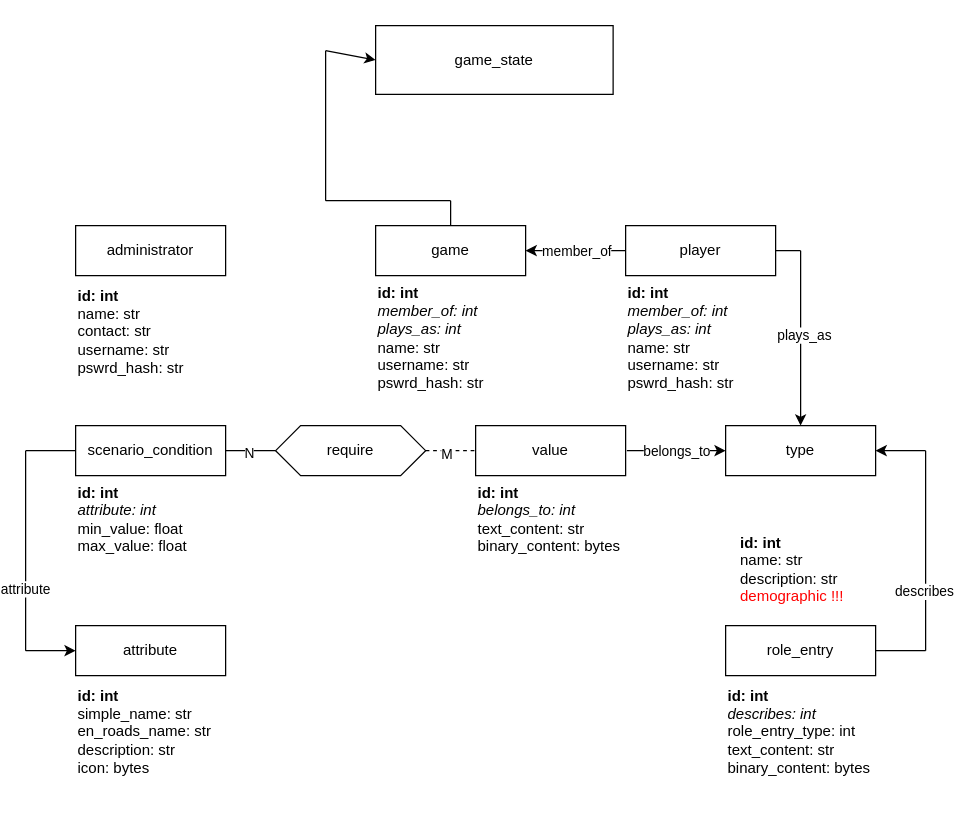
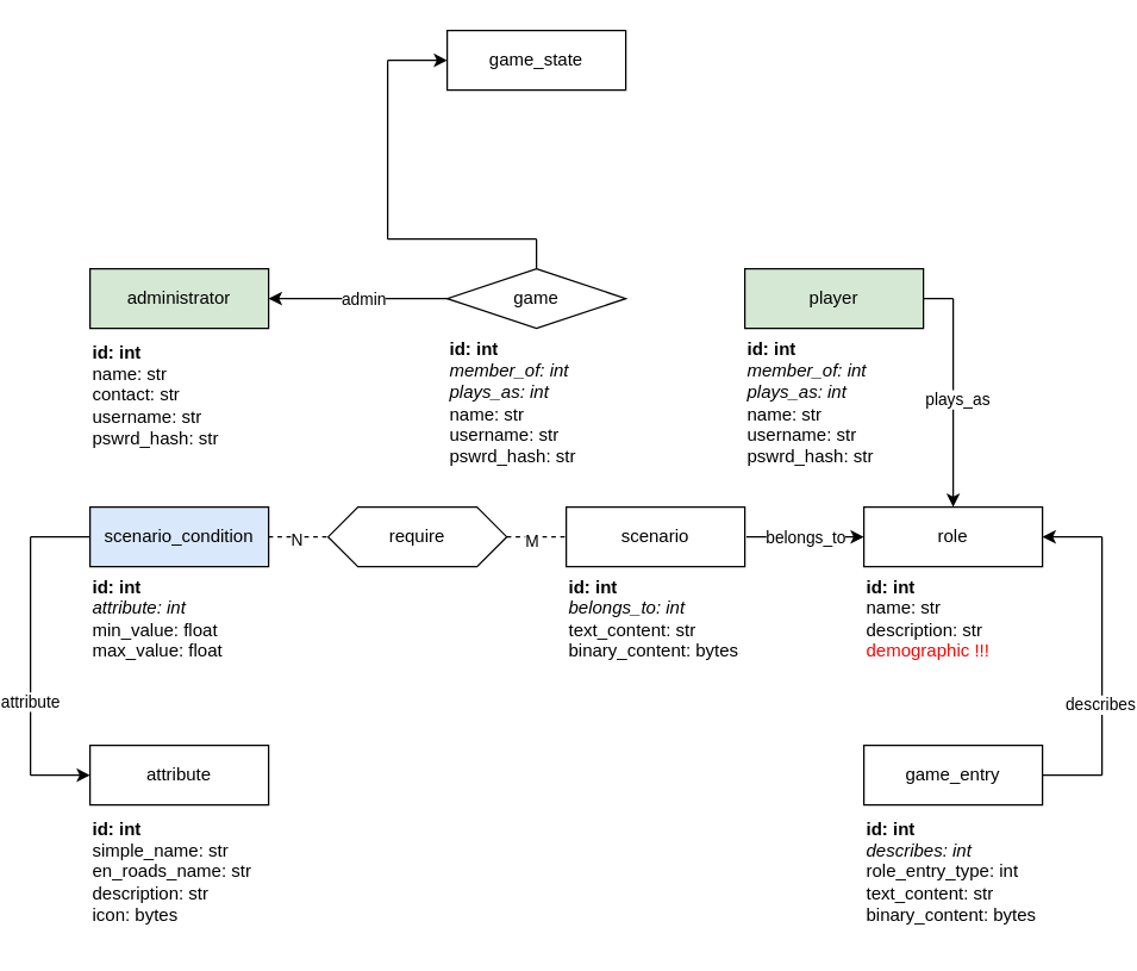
  <mxCell id="0" />
  <mxCell id="1" parent="0" />
- <mxCell id="2" value="scenario_condition" style="rounded=0;whiteSpace=wrap;html=1;" vertex="1" parent="1"><mxGeometry x="60" y="340" width="120" height="40" as="geometry" /></mxCell>
- <mxCell id="3" value="type" style="rounded=0;whiteSpace=wrap;html=1;" vertex="1" parent="1"><mxGeometry x="580" y="340" width="120" height="40" as="geometry" /></mxCell>
+ <mxCell id="2" value="scenario_condition" style="rounded=0;whiteSpace=wrap;html=1;fillColor=#dae8fc;" vertex="1" parent="1"><mxGeometry x="60" y="340" width="120" height="40" as="geometry" /></mxCell>
+ <mxCell id="3" value="role" style="rounded=0;whiteSpace=wrap;html=1;" vertex="1" parent="1"><mxGeometry x="580" y="340" width="120" height="40" as="geometry" /></mxCell>
  <mxCell id="4" value="require" style="shape=hexagon;perimeter=hexagonPerimeter2;whiteSpace=wrap;html=1;fixedSize=1;" vertex="1" parent="1"><mxGeometry x="220" y="340" width="120" height="40" as="geometry" /></mxCell>
- <mxCell id="5" value="value" style="rounded=0;whiteSpace=wrap;html=1;" vertex="1" parent="1"><mxGeometry x="380" y="340" width="120" height="40" as="geometry" /></mxCell>
- <mxCell id="6" value="" style="endArrow=none;html=1;rounded=0;exitX=1;exitY=0.5;exitDx=0;exitDy=0;entryX=0;entryY=0.5;entryDx=0;entryDy=0;" edge="1" parent="1" source="2" target="4"><mxGeometry width="50" height="50" relative="1" as="geometry"><mxPoint x="370" y="560" as="sourcePoint" /><mxPoint x="420" y="510" as="targetPoint" /></mxGeometry></mxCell>
+ <mxCell id="5" value="scenario" style="rounded=0;whiteSpace=wrap;html=1;" vertex="1" parent="1"><mxGeometry x="380" y="340" width="120" height="40" as="geometry" /></mxCell>
+ <mxCell id="6" value="" style="endArrow=none;html=1;rounded=0;exitX=1;exitY=0.5;exitDx=0;exitDy=0;entryX=0;entryY=0.5;entryDx=0;entryDy=0;dashed=1;" edge="1" parent="1" source="2" target="4"><mxGeometry width="50" height="50" relative="1" as="geometry"><mxPoint x="370" y="560" as="sourcePoint" /><mxPoint x="420" y="510" as="targetPoint" /></mxGeometry></mxCell>
  <mxCell id="7" value="N" style="edgeLabel;html=1;align=center;verticalAlign=middle;resizable=0;points=[];" vertex="1" connectable="0" parent="6"><mxGeometry x="-0.1" y="-1" relative="1" as="geometry"><mxPoint as="offset" /></mxGeometry></mxCell>
  <mxCell id="8" value="" style="endArrow=none;html=1;rounded=0;exitX=1;exitY=0.5;exitDx=0;exitDy=0;entryX=0;entryY=0.5;entryDx=0;entryDy=0;exitPerimeter=0;dashed=1;" edge="1" parent="1" source="4" target="5"><mxGeometry width="50" height="50" relative="1" as="geometry"><mxPoint x="370" y="560" as="sourcePoint" /><mxPoint x="420" y="510" as="targetPoint" /></mxGeometry></mxCell>
  <mxCell id="9" value="1" style="edgeLabel;html=1;align=center;verticalAlign=middle;resizable=0;points=[];" vertex="1" connectable="0" parent="8"><mxGeometry x="-0.2" y="-2" relative="1" as="geometry"><mxPoint as="offset" /></mxGeometry></mxCell>
  <mxCell id="10" value="M" style="edgeLabel;html=1;align=center;verticalAlign=middle;resizable=0;points=[];" vertex="1" connectable="0" parent="8"><mxGeometry x="-0.198" y="-2" relative="1" as="geometry"><mxPoint as="offset" /></mxGeometry></mxCell>
  <mxCell id="11" value="" style="endArrow=classic;html=1;rounded=0;exitX=1;exitY=0.5;exitDx=0;exitDy=0;entryX=0;entryY=0.5;entryDx=0;entryDy=0;" edge="1" parent="1" target="3"><mxGeometry width="50" height="50" relative="1" as="geometry"><mxPoint x="501" y="360" as="sourcePoint" /><mxPoint x="541" y="360" as="targetPoint" /></mxGeometry></mxCell>
  <mxCell id="12" value="belongs_to" style="edgeLabel;html=1;align=center;verticalAlign=middle;resizable=0;points=[];" vertex="1" connectable="0" parent="11"><mxGeometry x="0.067" y="-1" relative="1" as="geometry"><mxPoint x="-3" y="-1" as="offset" /></mxGeometry></mxCell>
  <mxCell id="13" value="&lt;div&gt;&lt;b&gt;id: int&lt;/b&gt;&lt;/div&gt;&lt;i&gt;attribute: int&lt;/i&gt;&lt;div&gt;min_value: float&lt;/div&gt;&lt;div style=&quot;&quot;&gt;max_value: float&lt;/div&gt;" style="text;html=1;align=left;verticalAlign=middle;resizable=0;points=[];autosize=1;strokeColor=none;fillColor=none;" vertex="1" parent="1"><mxGeometry x="60" y="380" width="110" height="70" as="geometry" /></mxCell>
  <mxCell id="14" value="&lt;div&gt;&lt;b&gt;id: int&lt;/b&gt;&lt;/div&gt;&lt;i&gt;belongs_to: int&lt;/i&gt;&lt;div&gt;text_content: str&lt;div&gt;binary_content: bytes&lt;br&gt;&lt;/div&gt;&lt;/div&gt;" style="text;html=1;align=left;verticalAlign=middle;resizable=0;points=[];autosize=1;strokeColor=none;fillColor=none;" vertex="1" parent="1"><mxGeometry x="380" y="380" width="140" height="70" as="geometry" /></mxCell>
  <mxCell id="15" value="attribute" style="rounded=0;whiteSpace=wrap;html=1;" vertex="1" parent="1"><mxGeometry x="60" y="500" width="120" height="40" as="geometry" /></mxCell>
  <mxCell id="16" value="" style="endArrow=classic;html=1;rounded=0;entryX=0;entryY=0.5;entryDx=0;entryDy=0;" edge="1" parent="1" target="15"><mxGeometry width="50" height="50" relative="1" as="geometry"><mxPoint x="20" y="520" as="sourcePoint" /><mxPoint x="330" y="440" as="targetPoint" /></mxGeometry></mxCell>
  <mxCell id="17" value="" style="endArrow=none;html=1;rounded=0;" edge="1" parent="1"><mxGeometry width="50" height="50" relative="1" as="geometry"><mxPoint x="20" y="520" as="sourcePoint" /><mxPoint x="20" y="360" as="targetPoint" /></mxGeometry></mxCell>
  <mxCell id="18" value="attribute" style="edgeLabel;html=1;align=center;verticalAlign=middle;resizable=0;points=[];" vertex="1" connectable="0" parent="17"><mxGeometry x="-0.37" y="1" relative="1" as="geometry"><mxPoint as="offset" /></mxGeometry></mxCell>
  <mxCell id="19" value="" style="endArrow=none;html=1;rounded=0;exitX=0;exitY=0.5;exitDx=0;exitDy=0;" edge="1" parent="1" source="2"><mxGeometry width="50" height="50" relative="1" as="geometry"><mxPoint x="280" y="490" as="sourcePoint" /><mxPoint x="20" y="360" as="targetPoint" /></mxGeometry></mxCell>
  <mxCell id="20" value="&lt;div&gt;&lt;b&gt;id: int&lt;/b&gt;&lt;/div&gt;simple_name: str&lt;div&gt;en_roads_name: str&lt;/div&gt;&lt;div style=&quot;&quot;&gt;description: str&lt;/div&gt;&lt;div style=&quot;&quot;&gt;icon: bytes&lt;/div&gt;" style="text;html=1;align=left;verticalAlign=middle;resizable=0;points=[];autosize=1;strokeColor=none;fillColor=none;" vertex="1" parent="1"><mxGeometry x="60" y="540" width="130" height="90" as="geometry" /></mxCell>
- <mxCell id="21" value="role_entry" style="rounded=0;whiteSpace=wrap;html=1;" vertex="1" parent="1"><mxGeometry x="580" y="500" width="120" height="40" as="geometry" /></mxCell>
+ <mxCell id="21" value="game_entry" style="rounded=0;whiteSpace=wrap;html=1;" vertex="1" parent="1"><mxGeometry x="580" y="500" width="120" height="40" as="geometry" /></mxCell>
  <mxCell id="22" value="" style="endArrow=classic;html=1;rounded=0;entryX=1;entryY=0.5;entryDx=0;entryDy=0;" edge="1" parent="1" target="3"><mxGeometry width="50" height="50" relative="1" as="geometry"><mxPoint x="740" y="360" as="sourcePoint" /><mxPoint x="500" y="490" as="targetPoint" /></mxGeometry></mxCell>
  <mxCell id="23" value="" style="endArrow=none;html=1;rounded=0;" edge="1" parent="1"><mxGeometry width="50" height="50" relative="1" as="geometry"><mxPoint x="740" y="520" as="sourcePoint" /><mxPoint x="740" y="360" as="targetPoint" /></mxGeometry></mxCell>
  <mxCell id="24" value="describes" style="edgeLabel;html=1;align=center;verticalAlign=middle;resizable=0;points=[];" vertex="1" connectable="0" parent="23"><mxGeometry x="-0.406" y="2" relative="1" as="geometry"><mxPoint as="offset" /></mxGeometry></mxCell>
  <mxCell id="25" value="" style="endArrow=none;html=1;rounded=0;exitX=1;exitY=0.5;exitDx=0;exitDy=0;" edge="1" parent="1" source="21"><mxGeometry width="50" height="50" relative="1" as="geometry"><mxPoint x="450" y="540" as="sourcePoint" /><mxPoint x="740" y="520" as="targetPoint" /></mxGeometry></mxCell>
- <mxCell id="26" value="&lt;div&gt;&lt;b&gt;id: int&lt;/b&gt;&lt;/div&gt;&lt;div&gt;name: str&lt;div&gt;description: str&lt;br&gt;&lt;/div&gt;&lt;/div&gt;&lt;div&gt;&lt;font color=&quot;#ff0000&quot;&gt;demographic !!!&lt;/font&gt;&lt;/div&gt;" style="text;html=1;align=left;verticalAlign=middle;resizable=0;points=[];autosize=1;strokeColor=none;fillColor=none;" vertex="1" parent="1"><mxGeometry x="590" y="420" width="110" height="70" as="geometry" /></mxCell>
+ <mxCell id="26" value="&lt;div&gt;&lt;b&gt;id: int&lt;/b&gt;&lt;/div&gt;&lt;div&gt;name: str&lt;div&gt;description: str&lt;br&gt;&lt;/div&gt;&lt;/div&gt;&lt;div&gt;&lt;font color=&quot;#ff0000&quot;&gt;demographic !!!&lt;/font&gt;&lt;/div&gt;" style="text;html=1;align=left;verticalAlign=middle;resizable=0;points=[];autosize=1;strokeColor=none;fillColor=none;" vertex="1" parent="1"><mxGeometry x="580" y="380" width="110" height="70" as="geometry" /></mxCell>
  <mxCell id="27" value="&lt;div&gt;&lt;b&gt;id: int&lt;/b&gt;&lt;/div&gt;&lt;i&gt;describes: int&lt;/i&gt;&lt;div&gt;role_entry_type: int&lt;br&gt;&lt;div&gt;text_content: str&lt;div&gt;binary_content: bytes&lt;br&gt;&lt;/div&gt;&lt;/div&gt;&lt;/div&gt;" style="text;html=1;align=left;verticalAlign=middle;resizable=0;points=[];autosize=1;strokeColor=none;fillColor=none;" vertex="1" parent="1"><mxGeometry x="580" y="540" width="140" height="90" as="geometry" /></mxCell>
- <mxCell id="28" value="game" style="rounded=0;whiteSpace=wrap;html=1;" vertex="1" parent="1"><mxGeometry x="300" y="180" width="120" height="40" as="geometry" /></mxCell>
- <mxCell id="29" value="administrator" style="rounded=0;whiteSpace=wrap;html=1;" vertex="1" parent="1"><mxGeometry x="60" y="180" width="120" height="40" as="geometry" /></mxCell>
- <mxCell id="30" value="player" style="rounded=0;whiteSpace=wrap;html=1;" vertex="1" parent="1"><mxGeometry x="500" y="180" width="120" height="40" as="geometry" /></mxCell>
+ <mxCell id="28" value="game" style="rhombus;whiteSpace=wrap;html=1;" vertex="1" parent="1"><mxGeometry x="300" y="180" width="120" height="40" as="geometry" /></mxCell>
+ <mxCell id="29" value="administrator" style="rounded=0;whiteSpace=wrap;html=1;fillColor=#d5e8d4;" vertex="1" parent="1"><mxGeometry x="60" y="180" width="120" height="40" as="geometry" /></mxCell>
+ <mxCell id="30" value="player" style="rounded=0;whiteSpace=wrap;html=1;fillColor=#d5e8d4;" vertex="1" parent="1"><mxGeometry x="500" y="180" width="120" height="40" as="geometry" /></mxCell>
  <mxCell id="31" value="&lt;div&gt;&lt;b&gt;id: int&lt;/b&gt;&lt;/div&gt;&lt;div&gt;name: str&lt;/div&gt;&lt;div style=&quot;&quot;&gt;contact: str&lt;/div&gt;&lt;div style=&quot;&quot;&gt;username: str&lt;/div&gt;&lt;div style=&quot;&quot;&gt;pswrd_hash: str&lt;/div&gt;" style="text;html=1;align=left;verticalAlign=middle;resizable=0;points=[];autosize=1;strokeColor=none;fillColor=none;" vertex="1" parent="1"><mxGeometry x="60" y="220" width="110" height="90" as="geometry" /></mxCell>
  <mxCell id="32" value="&lt;div&gt;&lt;b&gt;id: int&lt;/b&gt;&lt;/div&gt;&lt;i&gt;member_of: int&lt;/i&gt;&lt;div&gt;&lt;i&gt;plays_as: int&lt;br&gt;&lt;/i&gt;&lt;div&gt;name: str&lt;/div&gt;&lt;div style=&quot;&quot;&gt;username: str&lt;/div&gt;&lt;div style=&quot;&quot;&gt;pswrd_hash: str&lt;/div&gt;&lt;/div&gt;" style="text;html=1;align=left;verticalAlign=middle;resizable=0;points=[];autosize=1;strokeColor=none;fillColor=none;" vertex="1" parent="1"><mxGeometry x="500" y="220" width="110" height="100" as="geometry" /></mxCell>
+ <mxCell id="33" value="" style="endArrow=classic;html=1;rounded=0;exitX=0;exitY=0.5;exitDx=0;exitDy=0;entryX=1;entryY=0.5;entryDx=0;entryDy=0;" edge="1" parent="1" source="28" target="29"><mxGeometry width="50" height="50" relative="1" as="geometry"><mxPoint x="290" y="280" as="sourcePoint" /><mxPoint x="340" y="230" as="targetPoint" /></mxGeometry></mxCell>
+ <mxCell id="34" value="admin" style="edgeLabel;html=1;align=center;verticalAlign=middle;resizable=0;points=[];" vertex="1" connectable="0" parent="33"><mxGeometry x="-0.045" relative="1" as="geometry"><mxPoint as="offset" /></mxGeometry></mxCell>
  <mxCell id="35" value="&lt;div&gt;&lt;b&gt;id: int&lt;/b&gt;&lt;/div&gt;&lt;i&gt;member_of: int&lt;/i&gt;&lt;div&gt;&lt;i&gt;plays_as: int&lt;br&gt;&lt;/i&gt;&lt;div&gt;name: str&lt;/div&gt;&lt;div style=&quot;&quot;&gt;username: str&lt;/div&gt;&lt;div style=&quot;&quot;&gt;pswrd_hash: str&lt;/div&gt;&lt;/div&gt;" style="text;html=1;align=left;verticalAlign=middle;resizable=0;points=[];autosize=1;strokeColor=none;fillColor=none;" vertex="1" parent="1"><mxGeometry x="300" y="220" width="110" height="100" as="geometry" /></mxCell>
  <mxCell id="36" value="" style="endArrow=none;html=1;rounded=0;entryX=1;entryY=0.5;entryDx=0;entryDy=0;" edge="1" parent="1" target="30"><mxGeometry width="50" height="50" relative="1" as="geometry"><mxPoint x="640" y="200" as="sourcePoint" /><mxPoint x="390" y="370" as="targetPoint" /></mxGeometry></mxCell>
  <mxCell id="37" value="" style="endArrow=classic;html=1;rounded=0;entryX=0.5;entryY=0;entryDx=0;entryDy=0;" edge="1" parent="1" target="3"><mxGeometry width="50" height="50" relative="1" as="geometry"><mxPoint x="640" y="200" as="sourcePoint" /><mxPoint x="390" y="370" as="targetPoint" /></mxGeometry></mxCell>
  <mxCell id="38" value="plays_as" style="edgeLabel;html=1;align=center;verticalAlign=middle;resizable=0;points=[];" vertex="1" connectable="0" parent="37"><mxGeometry x="-0.038" y="2" relative="1" as="geometry"><mxPoint as="offset" /></mxGeometry></mxCell>
- <mxCell id="39" value="" style="endArrow=classic;html=1;rounded=0;exitX=0;exitY=0.5;exitDx=0;exitDy=0;entryX=1;entryY=0.5;entryDx=0;entryDy=0;" edge="1" parent="1" source="30" target="28"><mxGeometry width="50" height="50" relative="1" as="geometry"><mxPoint x="340" y="420" as="sourcePoint" /><mxPoint x="390" y="370" as="targetPoint" /></mxGeometry></mxCell>
- <mxCell id="40" value="member_of" style="edgeLabel;html=1;align=center;verticalAlign=middle;resizable=0;points=[];" vertex="1" connectable="0" parent="39"><mxGeometry x="-0.206" y="-2" relative="1" as="geometry"><mxPoint x="-8" y="2" as="offset" /></mxGeometry></mxCell>
- <mxCell id="41" value="game_state" style="rounded=0;whiteSpace=wrap;html=1;" vertex="1" parent="1"><mxGeometry x="300" y="20" width="190" height="55" as="geometry" /></mxCell>
+ <mxCell id="41" value="game_state" style="rounded=0;whiteSpace=wrap;html=1;" vertex="1" parent="1"><mxGeometry x="300" y="20" width="120" height="40" as="geometry" /></mxCell>
  <mxCell id="42" value="" style="endArrow=classic;html=1;rounded=0;entryX=0;entryY=0.5;entryDx=0;entryDy=0;" edge="1" parent="1" target="41"><mxGeometry width="50" height="50" relative="1" as="geometry"><mxPoint x="260" y="40" as="sourcePoint" /><mxPoint x="390" y="240" as="targetPoint" /></mxGeometry></mxCell>
  <mxCell id="43" value="" style="endArrow=none;html=1;rounded=0;" edge="1" parent="1"><mxGeometry width="50" height="50" relative="1" as="geometry"><mxPoint x="260" y="160" as="sourcePoint" /><mxPoint x="260" y="40" as="targetPoint" /></mxGeometry></mxCell>
  <mxCell id="44" value="" style="endArrow=none;html=1;rounded=0;" edge="1" parent="1"><mxGeometry width="50" height="50" relative="1" as="geometry"><mxPoint x="260" y="160" as="sourcePoint" /><mxPoint x="360" y="160" as="targetPoint" /></mxGeometry></mxCell>
  <mxCell id="45" value="" style="endArrow=none;html=1;rounded=0;" edge="1" parent="1" source="28"><mxGeometry width="50" height="50" relative="1" as="geometry"><mxPoint x="340" y="290" as="sourcePoint" /><mxPoint x="360" y="160" as="targetPoint" /></mxGeometry></mxCell>
